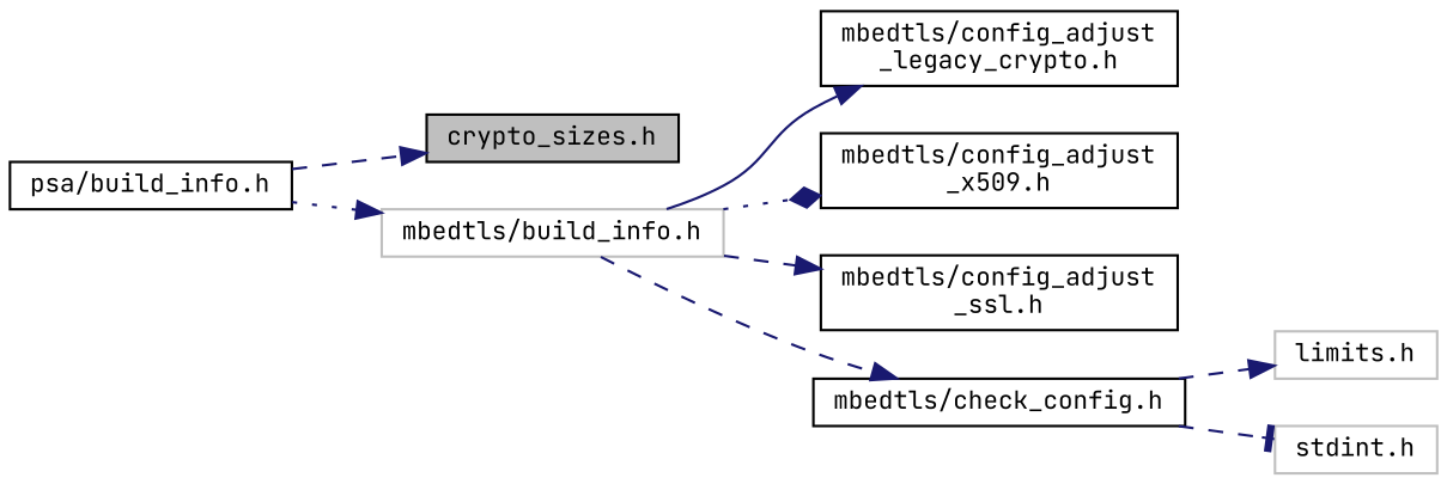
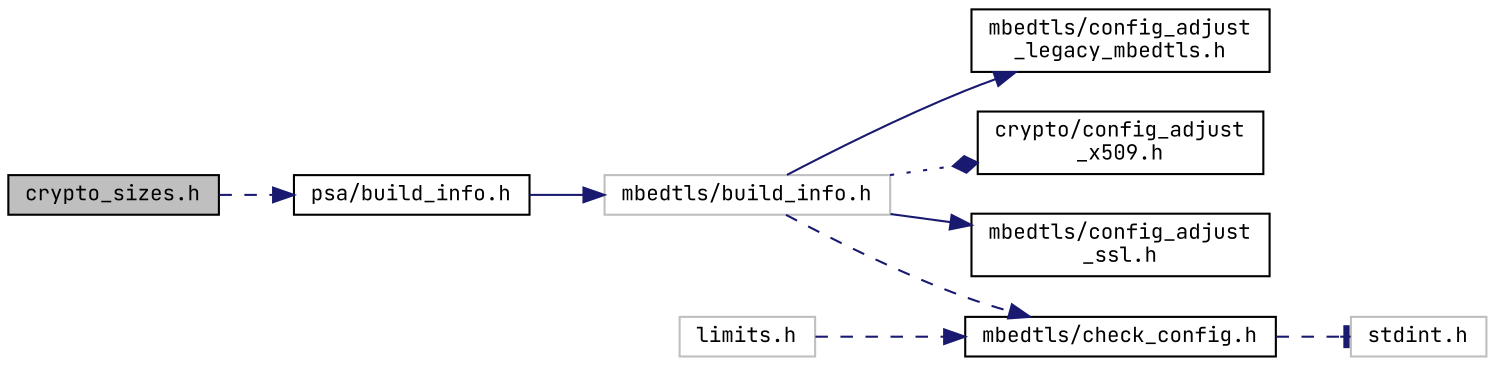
  digraph {
    fontname="JetBrains Mono"
    rankdir=LR
    node [color=black fillcolor=white fontname="JetBrains Mono" fontsize=10 shape=record style=filled]
    edge [arrowhead=normal color=midnightblue fontname="JetBrains Mono" fontsize=10 labelfontname=Helvetica labelfontsize=10 style=dashed]
    n1 [fillcolor=grey75 fontcolor=black height=0.2 label="crypto_sizes.h" width=0.4]
    n2 [height=0.2 label="psa/build_info.h" width=0.4]
    n3 [color=grey75 height=0.2 label="mbedtls/build_info.h" width=0.4]
-   n4 [height=0.2 label="mbedtls/config_adjust\l_legacy_crypto.h" width=0.4]
-   n5 [height=0.2 label="mbedtls/config_adjust\l_x509.h" width=0.4]
+   n4 [height=0.2 label="mbedtls/config_adjust\l_legacy_mbedtls.h" width=0.4]
+   n5 [height=0.2 label="crypto/config_adjust\l_x509.h" width=0.4]
    n6 [height=0.2 label="mbedtls/config_adjust\l_ssl.h" width=0.4]
    n7 [height=0.2 label="mbedtls/check_config.h" width=0.4]
    n8 [color=grey75 height=0.2 label="limits.h" width=0.4]
    n9 [color=grey75 height=0.2 label="stdint.h" width=0.4]
-   n2 -> n1
-   n2 -> n3 [style=dotted]
+   n1 -> n2
+   n2 -> n3 [style=solid]
    n3 -> n4 [style=solid]
    n3 -> n5 [arrowhead=diamond style=dotted]
-   n3 -> n6
+   n3 -> n6 [style=solid]
    n3 -> n7
-   n7 -> n8
+   n8 -> n7
    n7 -> n9 [arrowhead=tee]
  }
